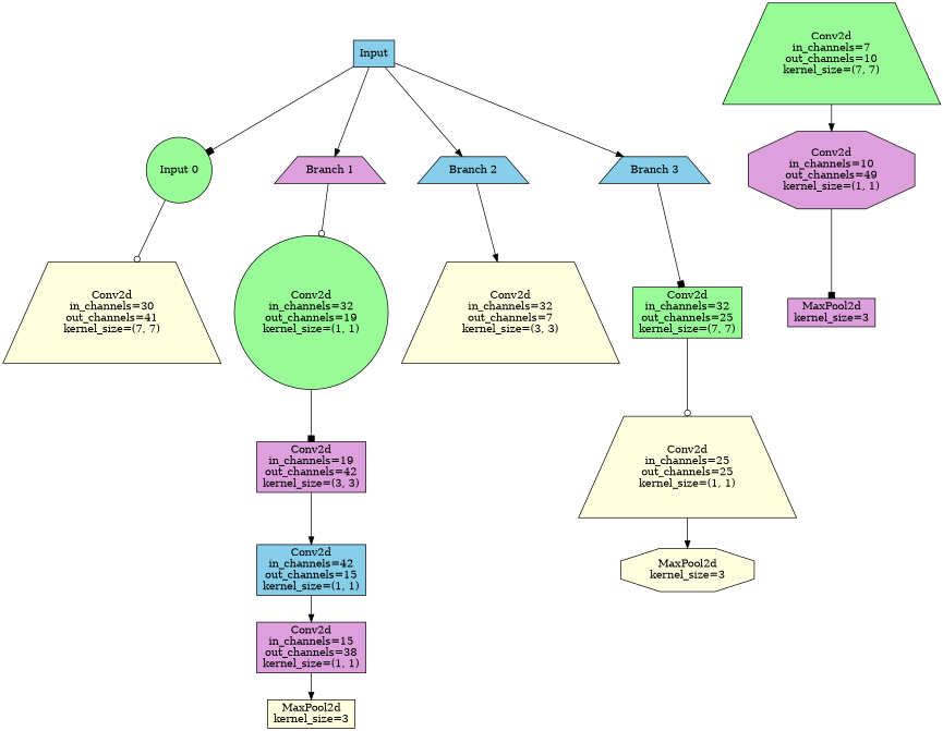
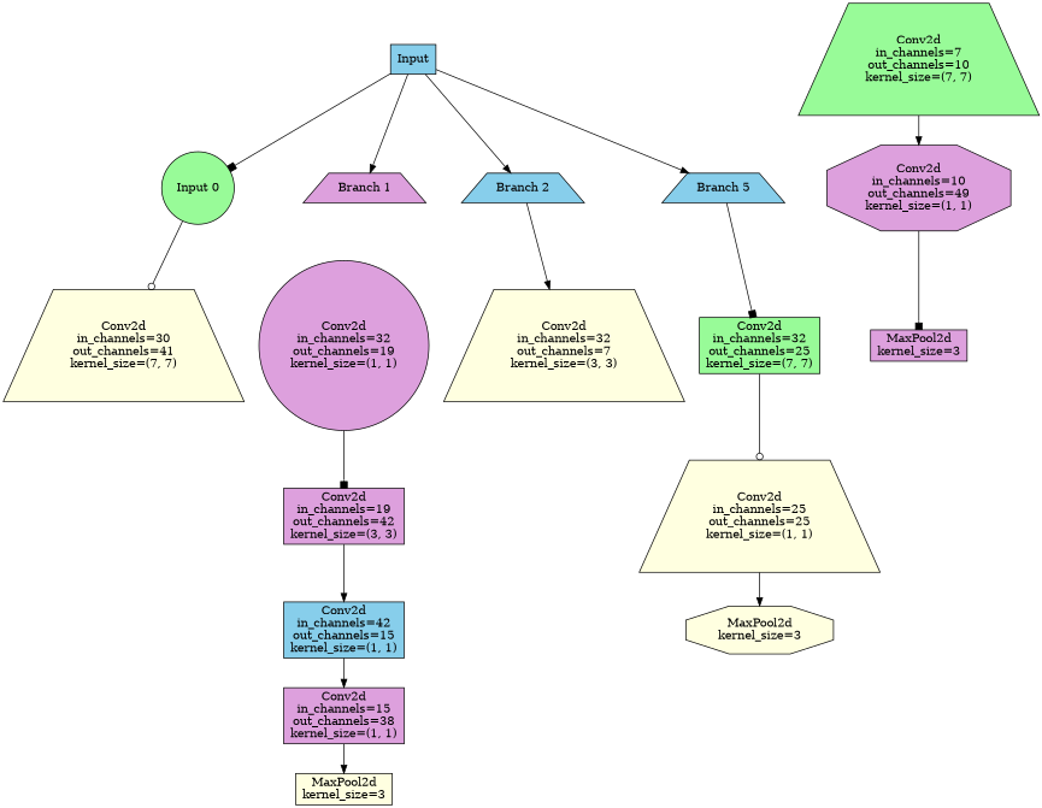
  digraph {
    node [fillcolor=plum shape=box style=filled]
    edge [arrowhead=normal]
    n1 [fillcolor=skyblue label=Input]
    n2 [fillcolor=palegreen label="Input 0" shape=circle]
    n3 [label="Branch 1" shape=trapezium]
    n4 [fillcolor=skyblue label="Branch 2" shape=trapezium]
-   n5 [fillcolor=skyblue label="Branch 3" shape=trapezium]
+   n5 [fillcolor=skyblue label="Branch 5" shape=trapezium]
    n6 [fillcolor=lightyellow label="Conv2d\nin_channels=30\nout_channels=41\nkernel_size=(7, 7)" shape=trapezium]
-   n7 [fillcolor=palegreen label="Conv2d\nin_channels=32\nout_channels=19\nkernel_size=(1, 1)" shape=circle]
+   n7 [label="Conv2d\nin_channels=32\nout_channels=19\nkernel_size=(1, 1)" shape=circle]
    n8 [fillcolor=lightyellow label="Conv2d\nin_channels=32\nout_channels=7\nkernel_size=(3, 3)" shape=trapezium]
    n9 [fillcolor=palegreen label="Conv2d\nin_channels=32\nout_channels=25\nkernel_size=(7, 7)"]
    n10 [label="Conv2d\nin_channels=19\nout_channels=42\nkernel_size=(3, 3)"]
    n11 [fillcolor=skyblue label="Conv2d\nin_channels=42\nout_channels=15\nkernel_size=(1, 1)"]
    n12 [label="Conv2d\nin_channels=15\nout_channels=38\nkernel_size=(1, 1)"]
    n13 [fillcolor=lightyellow label="MaxPool2d\nkernel_size=3"]
    n14 [fillcolor=palegreen label="Conv2d\nin_channels=7\nout_channels=10\nkernel_size=(7, 7)" shape=trapezium]
    n15 [label="Conv2d\nin_channels=10\nout_channels=49\nkernel_size=(1, 1)" shape=octagon]
    n16 [label="MaxPool2d\nkernel_size=3"]
    n17 [fillcolor=lightyellow label="Conv2d\nin_channels=25\nout_channels=25\nkernel_size=(1, 1)" shape=trapezium]
    n18 [fillcolor=lightyellow label="MaxPool2d\nkernel_size=3" shape=octagon]
    n1 -> n2 [arrowhead=box]
    n1 -> n3
    n1 -> n4
    n1 -> n5
    n2 -> n6 [arrowhead=odot]
-   n3 -> n7 [arrowhead=odot]
    n4 -> n8
    n5 -> n9 [arrowhead=box]
    n7 -> n10 [arrowhead=box]
    n9 -> n17 [arrowhead=odot]
    n10 -> n11
    n11 -> n12
    n12 -> n13
    n14 -> n15
    n15 -> n16 [arrowhead=box]
    n17 -> n18
  }
